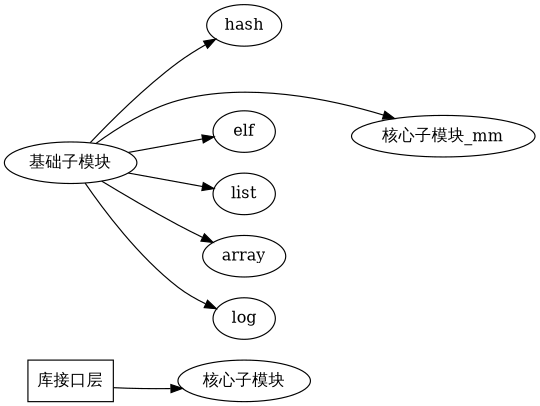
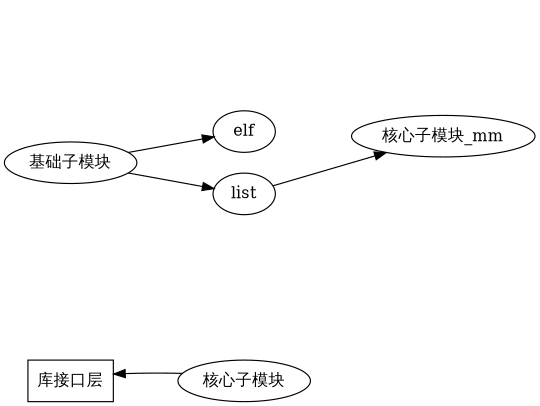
  digraph {
    rankdir=LR
    "库接口层" [shape=box]
    "核心子模块"
    "基础子模块"
-   hash
    n5 [label="核心子模块_mm"]
    elf
    list
-   array
-   log
-   "库接口层" -> "核心子模块"
-   "基础子模块" -> hash
-   "基础子模块" -> n5
+   "核心子模块" -> "库接口层"
+   list -> n5
    "基础子模块" -> elf
    "基础子模块" -> list
-   "基础子模块" -> array
-   "基础子模块" -> log
  }
